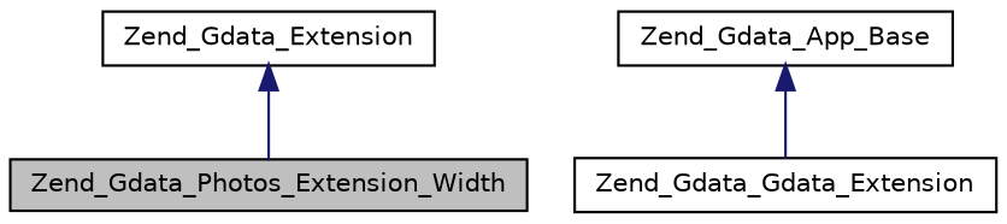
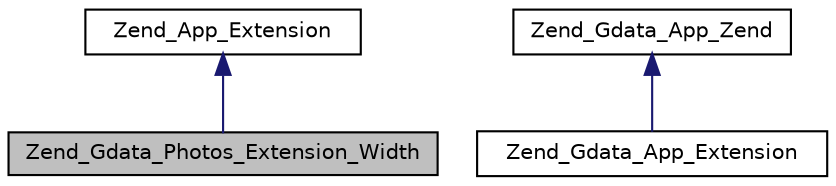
  digraph {
    node [color=black fillcolor=white fontname=Helvetica fontsize=10 shape=record style=filled]
    edge [color=midnightblue dir=back fontname=Helvetica fontsize=10 labelfontname=Helvetica labelfontsize=10 style=solid]
    n1 [fillcolor=grey75 fontcolor=black height=0.2 label=Zend_Gdata_Photos_Extension_Width width=0.4]
-   n2 [height=0.2 label=Zend_Gdata_Extension width=0.4]
-   n3 [height=0.2 label=Zend_Gdata_Gdata_Extension width=0.4]
-   n4 [height=0.2 label=Zend_Gdata_App_Base width=0.4]
+   n2 [height=0.2 label=Zend_App_Extension width=0.4]
+   n3 [height=0.2 label=Zend_Gdata_App_Extension width=0.4]
+   n4 [height=0.2 label=Zend_Gdata_App_Zend width=0.4]
    n2 -> n1
    n4 -> n3
  }
